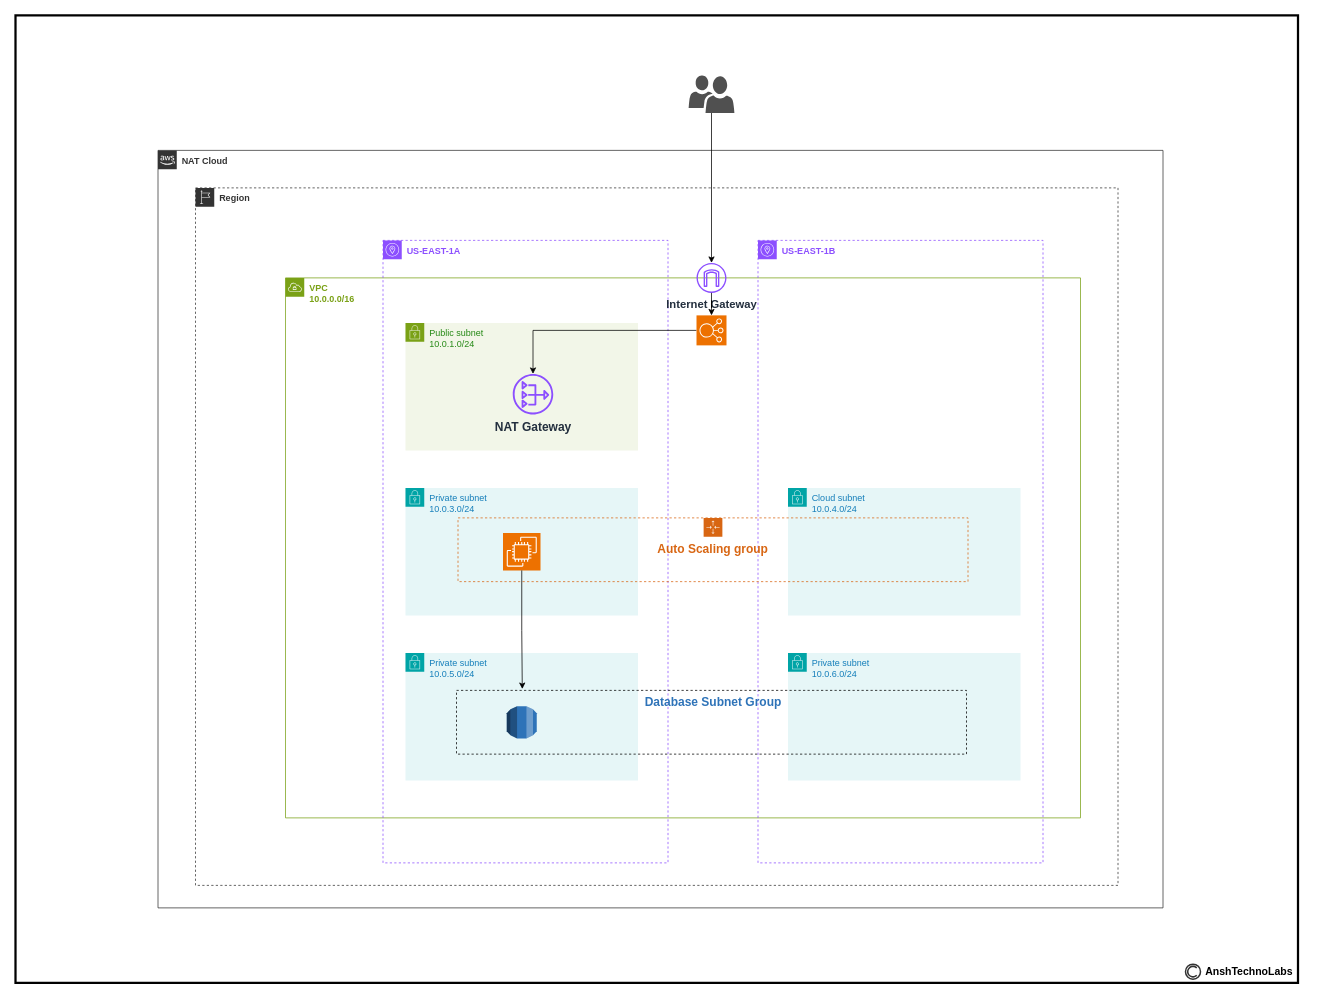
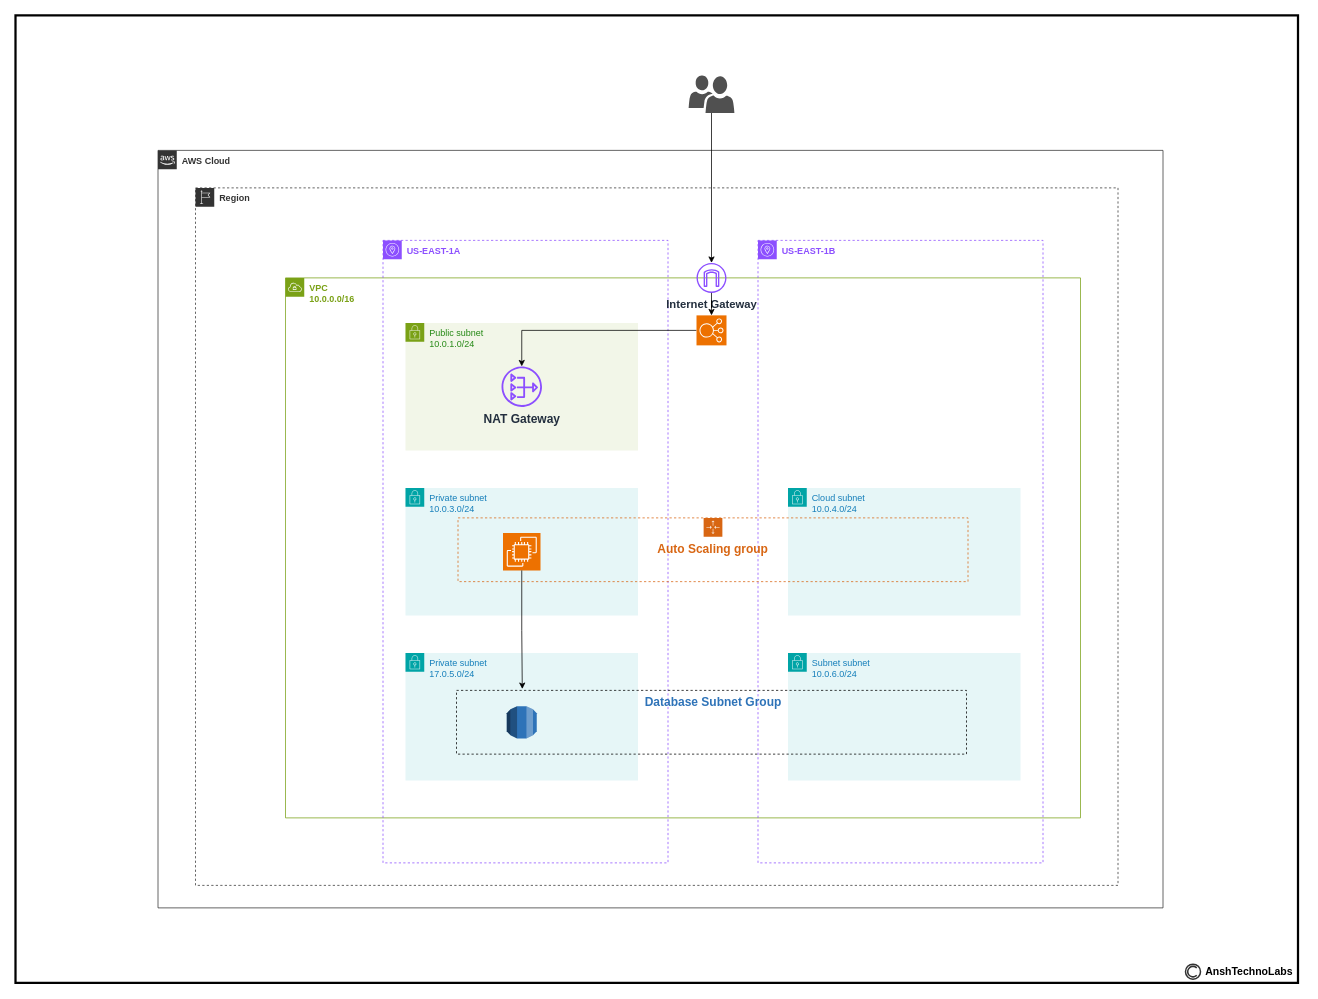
  <mxCell id="0" />
  <mxCell id="1" parent="0" />
  <mxCell id="2" value="" style="group" vertex="1" connectable="0" parent="1"><mxGeometry x="210" y="100" width="1520" height="1210" as="geometry" /></mxCell>
- <mxCell id="3" value="&lt;font style=&quot;color: rgb(51, 51, 51);&quot;&gt;&lt;b&gt;NAT Cloud&lt;/b&gt;&lt;/font&gt;" style="points=[[0,0],[0.25,0],[0.5,0],[0.75,0],[1,0],[1,0.25],[1,0.5],[1,0.75],[1,1],[0.75,1],[0.5,1],[0.25,1],[0,1],[0,0.75],[0,0.5],[0,0.25]];outlineConnect=0;gradientColor=none;html=1;whiteSpace=wrap;fontSize=12;fontStyle=0;container=1;pointerEvents=0;collapsible=0;recursiveResize=0;shape=mxgraph.aws4.group;grIcon=mxgraph.aws4.group_aws_cloud_alt;strokeColor=#333333;fillColor=none;verticalAlign=top;align=left;spacingLeft=30;fontColor=#232F3E;dashed=0;" parent="2" vertex="1"><mxGeometry y="100" width="1340" height="1010" as="geometry" /></mxCell>
+ <mxCell id="3" value="&lt;font style=&quot;color: rgb(51, 51, 51);&quot;&gt;&lt;b&gt;AWS Cloud&lt;/b&gt;&lt;/font&gt;" style="points=[[0,0],[0.25,0],[0.5,0],[0.75,0],[1,0],[1,0.25],[1,0.5],[1,0.75],[1,1],[0.75,1],[0.5,1],[0.25,1],[0,1],[0,0.75],[0,0.5],[0,0.25]];outlineConnect=0;gradientColor=none;html=1;whiteSpace=wrap;fontSize=12;fontStyle=0;container=1;pointerEvents=0;collapsible=0;recursiveResize=0;shape=mxgraph.aws4.group;grIcon=mxgraph.aws4.group_aws_cloud_alt;strokeColor=#333333;fillColor=none;verticalAlign=top;align=left;spacingLeft=30;fontColor=#232F3E;dashed=0;" parent="2" vertex="1"><mxGeometry y="100" width="1340" height="1010" as="geometry" /></mxCell>
  <mxCell id="4" value="&lt;font style=&quot;color: rgb(51, 51, 51);&quot;&gt;Region&lt;/font&gt;" style="sketch=0;outlineConnect=0;gradientColor=none;html=1;whiteSpace=wrap;fontSize=12;fontStyle=1;shape=mxgraph.aws4.group;grIcon=mxgraph.aws4.group_region;strokeColor=#333333;fillColor=none;verticalAlign=top;align=left;spacingLeft=30;fontColor=#879196;dashed=1;" parent="3" vertex="1"><mxGeometry x="50" y="50" width="1230" height="930" as="geometry" /></mxCell>
  <mxCell id="5" value="&lt;font style=&quot;color: rgb(122, 161, 22);&quot;&gt;VPC&lt;/font&gt;&lt;div&gt;&lt;font style=&quot;color: rgb(122, 161, 22);&quot;&gt;10.0.0.0/16&lt;/font&gt;&lt;/div&gt;" style="sketch=0;outlineConnect=0;gradientColor=none;html=1;whiteSpace=wrap;fontSize=12;fontStyle=1;shape=mxgraph.aws4.group;grIcon=mxgraph.aws4.group_vpc;strokeColor=#7AA116;fillColor=none;verticalAlign=top;align=left;spacingLeft=30;fontColor=#879196;dashed=0;" parent="3" vertex="1"><mxGeometry x="170" y="170" width="1060" height="720" as="geometry" /></mxCell>
  <mxCell id="6" value="&lt;font color=&quot;#8c4fff&quot;&gt;US-EAST-1A&lt;/font&gt;" style="sketch=0;outlineConnect=0;gradientColor=none;html=1;whiteSpace=wrap;fontSize=12;fontStyle=1;shape=mxgraph.aws4.group;grIcon=mxgraph.aws4.group_availability_zone;strokeColor=#8C4FFF;fillColor=none;verticalAlign=top;align=left;spacingLeft=30;fontColor=#545B64;dashed=1;" parent="3" vertex="1"><mxGeometry x="300" y="120" width="380" height="830" as="geometry" /></mxCell>
  <mxCell id="7" value="&lt;span style=&quot;color: rgb(140, 79, 255);&quot;&gt;US-EAST-1B&lt;/span&gt;" style="sketch=0;outlineConnect=0;gradientColor=none;html=1;whiteSpace=wrap;fontSize=12;fontStyle=1;shape=mxgraph.aws4.group;grIcon=mxgraph.aws4.group_availability_zone;strokeColor=#8C4FFF;fillColor=none;verticalAlign=top;align=left;spacingLeft=30;fontColor=#545B64;dashed=1;" parent="3" vertex="1"><mxGeometry x="800" y="120" width="380" height="830" as="geometry" /></mxCell>
  <mxCell id="8" value="&lt;b&gt;&lt;font style=&quot;font-size: 15px;&quot;&gt;Internet Gateway&lt;/font&gt;&lt;/b&gt;" style="sketch=0;outlineConnect=0;fontColor=#232F3E;gradientColor=none;fillColor=#8C4FFF;strokeColor=none;dashed=0;verticalLabelPosition=bottom;verticalAlign=top;align=center;html=1;fontSize=12;fontStyle=0;aspect=fixed;pointerEvents=1;shape=mxgraph.aws4.internet_gateway;" parent="3" vertex="1"><mxGeometry x="718" y="150" width="40" height="40" as="geometry" /></mxCell>
  <mxCell id="9" value="Public subnet&lt;div&gt;10.0.1.0/24&lt;/div&gt;" style="points=[[0,0],[0.25,0],[0.5,0],[0.75,0],[1,0],[1,0.25],[1,0.5],[1,0.75],[1,1],[0.75,1],[0.5,1],[0.25,1],[0,1],[0,0.75],[0,0.5],[0,0.25]];outlineConnect=0;gradientColor=none;html=1;whiteSpace=wrap;fontSize=12;fontStyle=0;container=1;pointerEvents=0;collapsible=0;recursiveResize=0;shape=mxgraph.aws4.group;grIcon=mxgraph.aws4.group_security_group;grStroke=0;strokeColor=#7AA116;fillColor=#F2F6E8;verticalAlign=top;align=left;spacingLeft=30;fontColor=#248814;dashed=0;" parent="3" vertex="1"><mxGeometry x="330" y="230" width="310" height="170" as="geometry" /></mxCell>
- <mxCell id="10" value="&lt;b&gt;&lt;font style=&quot;font-size: 16px;&quot;&gt;NAT Gateway&lt;/font&gt;&lt;/b&gt;" style="sketch=0;outlineConnect=0;fontColor=#232F3E;gradientColor=none;fillColor=#8C4FFF;strokeColor=none;dashed=0;verticalLabelPosition=bottom;verticalAlign=top;align=center;html=1;fontSize=12;fontStyle=0;aspect=fixed;pointerEvents=1;shape=mxgraph.aws4.nat_gateway;" parent="9" vertex="1"><mxGeometry x="143" y="68" width="54" height="54" as="geometry" /></mxCell>
+ <mxCell id="10" value="&lt;b&gt;&lt;font style=&quot;font-size: 16px;&quot;&gt;NAT Gateway&lt;/font&gt;&lt;/b&gt;" style="sketch=0;outlineConnect=0;fontColor=#232F3E;gradientColor=none;fillColor=#8C4FFF;strokeColor=none;dashed=0;verticalLabelPosition=bottom;verticalAlign=top;align=center;html=1;fontSize=12;fontStyle=0;aspect=fixed;pointerEvents=1;shape=mxgraph.aws4.nat_gateway;" parent="9" vertex="1"><mxGeometry x="128" y="58" width="54" height="54" as="geometry" /></mxCell>
  <mxCell id="11" value="Private subnet&lt;div&gt;10.0.3.0/24&lt;/div&gt;" style="points=[[0,0],[0.25,0],[0.5,0],[0.75,0],[1,0],[1,0.25],[1,0.5],[1,0.75],[1,1],[0.75,1],[0.5,1],[0.25,1],[0,1],[0,0.75],[0,0.5],[0,0.25]];outlineConnect=0;gradientColor=none;html=1;whiteSpace=wrap;fontSize=12;fontStyle=0;container=1;pointerEvents=0;collapsible=0;recursiveResize=0;shape=mxgraph.aws4.group;grIcon=mxgraph.aws4.group_security_group;grStroke=0;strokeColor=#00A4A6;fillColor=#E6F6F7;verticalAlign=top;align=left;spacingLeft=30;fontColor=#147EBA;dashed=0;" parent="3" vertex="1"><mxGeometry x="330" y="450" width="310" height="170" as="geometry" /></mxCell>
  <mxCell id="12" value="Cloud subnet&lt;div&gt;10.0.4.0/24&lt;/div&gt;" style="points=[[0,0],[0.25,0],[0.5,0],[0.75,0],[1,0],[1,0.25],[1,0.5],[1,0.75],[1,1],[0.75,1],[0.5,1],[0.25,1],[0,1],[0,0.75],[0,0.5],[0,0.25]];outlineConnect=0;gradientColor=none;html=1;whiteSpace=wrap;fontSize=12;fontStyle=0;container=1;pointerEvents=0;collapsible=0;recursiveResize=0;shape=mxgraph.aws4.group;grIcon=mxgraph.aws4.group_security_group;grStroke=0;strokeColor=#00A4A6;fillColor=#E6F6F7;verticalAlign=top;align=left;spacingLeft=30;fontColor=#147EBA;dashed=0;" parent="3" vertex="1"><mxGeometry x="840" y="450" width="310" height="170" as="geometry" /></mxCell>
- <mxCell id="13" value="Private subnet&lt;div&gt;10.0.5.0/24&lt;/div&gt;" style="points=[[0,0],[0.25,0],[0.5,0],[0.75,0],[1,0],[1,0.25],[1,0.5],[1,0.75],[1,1],[0.75,1],[0.5,1],[0.25,1],[0,1],[0,0.75],[0,0.5],[0,0.25]];outlineConnect=0;gradientColor=none;html=1;whiteSpace=wrap;fontSize=12;fontStyle=0;container=1;pointerEvents=0;collapsible=0;recursiveResize=0;shape=mxgraph.aws4.group;grIcon=mxgraph.aws4.group_security_group;grStroke=0;strokeColor=#00A4A6;fillColor=#E6F6F7;verticalAlign=top;align=left;spacingLeft=30;fontColor=#147EBA;dashed=0;" parent="3" vertex="1"><mxGeometry x="330" y="670" width="310" height="170" as="geometry" /></mxCell>
- <mxCell id="14" value="Private subnet&lt;div&gt;10.0.6.0/24&lt;/div&gt;" style="points=[[0,0],[0.25,0],[0.5,0],[0.75,0],[1,0],[1,0.25],[1,0.5],[1,0.75],[1,1],[0.75,1],[0.5,1],[0.25,1],[0,1],[0,0.75],[0,0.5],[0,0.25]];outlineConnect=0;gradientColor=none;html=1;whiteSpace=wrap;fontSize=12;fontStyle=0;container=1;pointerEvents=0;collapsible=0;recursiveResize=0;shape=mxgraph.aws4.group;grIcon=mxgraph.aws4.group_security_group;grStroke=0;strokeColor=#00A4A6;fillColor=#E6F6F7;verticalAlign=top;align=left;spacingLeft=30;fontColor=#147EBA;dashed=0;" parent="3" vertex="1"><mxGeometry x="840" y="670" width="310" height="170" as="geometry" /></mxCell>
+ <mxCell id="13" value="Private subnet&lt;div&gt;17.0.5.0/24&lt;/div&gt;" style="points=[[0,0],[0.25,0],[0.5,0],[0.75,0],[1,0],[1,0.25],[1,0.5],[1,0.75],[1,1],[0.75,1],[0.5,1],[0.25,1],[0,1],[0,0.75],[0,0.5],[0,0.25]];outlineConnect=0;gradientColor=none;html=1;whiteSpace=wrap;fontSize=12;fontStyle=0;container=1;pointerEvents=0;collapsible=0;recursiveResize=0;shape=mxgraph.aws4.group;grIcon=mxgraph.aws4.group_security_group;grStroke=0;strokeColor=#00A4A6;fillColor=#E6F6F7;verticalAlign=top;align=left;spacingLeft=30;fontColor=#147EBA;dashed=0;" parent="3" vertex="1"><mxGeometry x="330" y="670" width="310" height="170" as="geometry" /></mxCell>
+ <mxCell id="14" value="Subnet subnet&lt;div&gt;10.0.6.0/24&lt;/div&gt;" style="points=[[0,0],[0.25,0],[0.5,0],[0.75,0],[1,0],[1,0.25],[1,0.5],[1,0.75],[1,1],[0.75,1],[0.5,1],[0.25,1],[0,1],[0,0.75],[0,0.5],[0,0.25]];outlineConnect=0;gradientColor=none;html=1;whiteSpace=wrap;fontSize=12;fontStyle=0;container=1;pointerEvents=0;collapsible=0;recursiveResize=0;shape=mxgraph.aws4.group;grIcon=mxgraph.aws4.group_security_group;grStroke=0;strokeColor=#00A4A6;fillColor=#E6F6F7;verticalAlign=top;align=left;spacingLeft=30;fontColor=#147EBA;dashed=0;" parent="3" vertex="1"><mxGeometry x="840" y="670" width="310" height="170" as="geometry" /></mxCell>
  <mxCell id="15" value="&lt;font style=&quot;font-size: 16px;&quot;&gt;&lt;b&gt;Auto Scaling group&lt;/b&gt;&lt;/font&gt;" style="points=[[0,0],[0.25,0],[0.5,0],[0.75,0],[1,0],[1,0.25],[1,0.5],[1,0.75],[1,1],[0.75,1],[0.5,1],[0.25,1],[0,1],[0,0.75],[0,0.5],[0,0.25]];outlineConnect=0;gradientColor=none;html=1;whiteSpace=wrap;fontSize=12;fontStyle=0;container=1;pointerEvents=0;collapsible=0;recursiveResize=0;shape=mxgraph.aws4.groupCenter;grIcon=mxgraph.aws4.group_auto_scaling_group;grStroke=1;strokeColor=#D86613;fillColor=none;verticalAlign=top;align=center;fontColor=#D86613;dashed=1;spacingTop=25;" vertex="1" parent="3"><mxGeometry x="400" y="490" width="680" height="85" as="geometry" /></mxCell>
  <mxCell id="16" value="" style="sketch=0;points=[[0,0,0],[0.25,0,0],[0.5,0,0],[0.75,0,0],[1,0,0],[0,1,0],[0.25,1,0],[0.5,1,0],[0.75,1,0],[1,1,0],[0,0.25,0],[0,0.5,0],[0,0.75,0],[1,0.25,0],[1,0.5,0],[1,0.75,0]];outlineConnect=0;fontColor=#232F3E;fillColor=#ED7100;strokeColor=#ffffff;dashed=0;verticalLabelPosition=bottom;verticalAlign=top;align=center;html=1;fontSize=12;fontStyle=0;aspect=fixed;shape=mxgraph.aws4.resourceIcon;resIcon=mxgraph.aws4.ec2;" vertex="1" parent="15"><mxGeometry x="60" y="20" width="50" height="50" as="geometry" /></mxCell>
  <mxCell id="17" style="edgeStyle=orthogonalEdgeStyle;rounded=0;orthogonalLoop=1;jettySize=auto;html=1;" edge="1" parent="3" source="18" target="10"><mxGeometry relative="1" as="geometry" /></mxCell>
  <mxCell id="18" value="" style="sketch=0;points=[[0,0,0],[0.25,0,0],[0.5,0,0],[0.75,0,0],[1,0,0],[0,1,0],[0.25,1,0],[0.5,1,0],[0.75,1,0],[1,1,0],[0,0.25,0],[0,0.5,0],[0,0.75,0],[1,0.25,0],[1,0.5,0],[1,0.75,0]];outlineConnect=0;fontColor=#232F3E;fillColor=#ED7100;strokeColor=#ffffff;dashed=0;verticalLabelPosition=bottom;verticalAlign=top;align=center;html=1;fontSize=12;fontStyle=0;aspect=fixed;shape=mxgraph.aws4.resourceIcon;resIcon=mxgraph.aws4.elastic_load_balancing;" vertex="1" parent="3"><mxGeometry x="718" y="220" width="40" height="40" as="geometry" /></mxCell>
  <mxCell id="19" style="edgeStyle=orthogonalEdgeStyle;rounded=0;orthogonalLoop=1;jettySize=auto;html=1;entryX=0.5;entryY=0;entryDx=0;entryDy=0;entryPerimeter=0;" edge="1" parent="3" source="8" target="18"><mxGeometry relative="1" as="geometry" /></mxCell>
  <mxCell id="20" value="" style="rounded=0;whiteSpace=wrap;html=1;fillColor=none;dashed=1;" vertex="1" parent="3"><mxGeometry x="398" y="720" width="680" height="85" as="geometry" /></mxCell>
  <mxCell id="21" value="" style="outlineConnect=0;dashed=0;verticalLabelPosition=bottom;verticalAlign=top;align=center;html=1;shape=mxgraph.aws3.rds;fillColor=#2E73B8;gradientColor=none;" vertex="1" parent="3"><mxGeometry x="465" y="741" width="40" height="43" as="geometry" /></mxCell>
  <mxCell id="22" style="edgeStyle=orthogonalEdgeStyle;rounded=0;orthogonalLoop=1;jettySize=auto;html=1;entryX=0.129;entryY=-0.022;entryDx=0;entryDy=0;entryPerimeter=0;" edge="1" parent="3" source="16" target="20"><mxGeometry relative="1" as="geometry" /></mxCell>
  <mxCell id="23" value="&lt;b&gt;&lt;font style=&quot;color: rgb(46, 115, 184);&quot;&gt;Database Subnet Group&lt;/font&gt;&lt;/b&gt;" style="text;strokeColor=none;align=center;fillColor=none;html=1;verticalAlign=middle;whiteSpace=wrap;rounded=0;fontSize=16;" vertex="1" parent="3"><mxGeometry x="644.5" y="720" width="191" height="30" as="geometry" /></mxCell>
  <mxCell id="24" style="edgeStyle=orthogonalEdgeStyle;rounded=0;orthogonalLoop=1;jettySize=auto;html=1;" edge="1" parent="2" source="25" target="8"><mxGeometry relative="1" as="geometry" /></mxCell>
  <mxCell id="25" value="" style="sketch=0;pointerEvents=1;shadow=0;dashed=0;html=1;strokeColor=none;labelPosition=center;verticalLabelPosition=bottom;verticalAlign=top;align=center;fillColor=#505050;shape=mxgraph.mscae.intune.user_group" vertex="1" parent="2"><mxGeometry x="707.5" width="61" height="50" as="geometry" /></mxCell>
  <mxCell id="26" value="" style="rounded=0;whiteSpace=wrap;html=1;fillColor=none;strokeWidth=3;" vertex="1" parent="2"><mxGeometry x="-190" y="-80" width="1710" height="1290" as="geometry" /></mxCell>
  <mxCell id="27" value="AnshTechnoLabs" style="text;strokeColor=none;align=center;fillColor=none;html=1;verticalAlign=middle;whiteSpace=wrap;rounded=0;fontSize=14;fontStyle=1" vertex="1" parent="2"><mxGeometry x="1385" y="1180" width="140" height="30" as="geometry" /></mxCell>
  <mxCell id="28" value="" style="strokeColor=#333333;verticalLabelPosition=bottom;shadow=0;dashed=0;verticalAlign=top;strokeWidth=2;html=1;shape=mxgraph.mockup.misc.copyrightIcon;fillColor=none;" vertex="1" parent="2"><mxGeometry x="1370" y="1185" width="20" height="20" as="geometry" /></mxCell>
